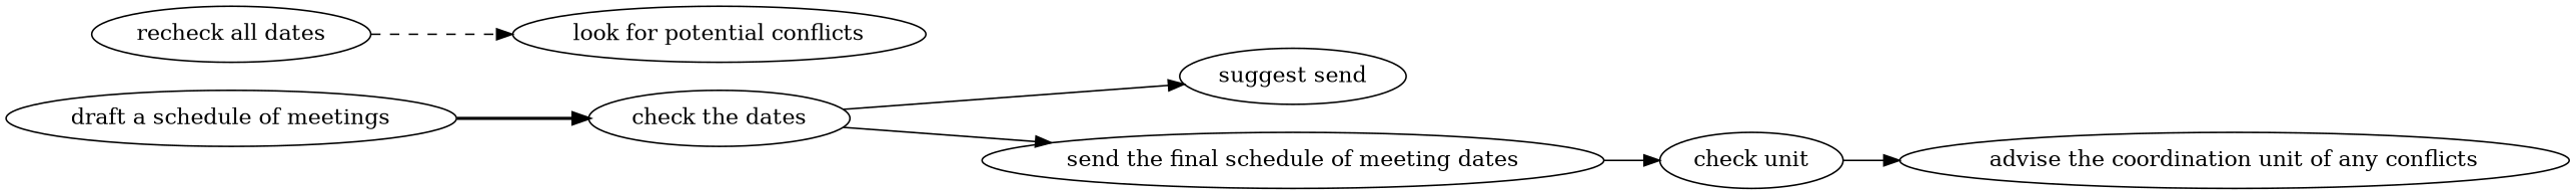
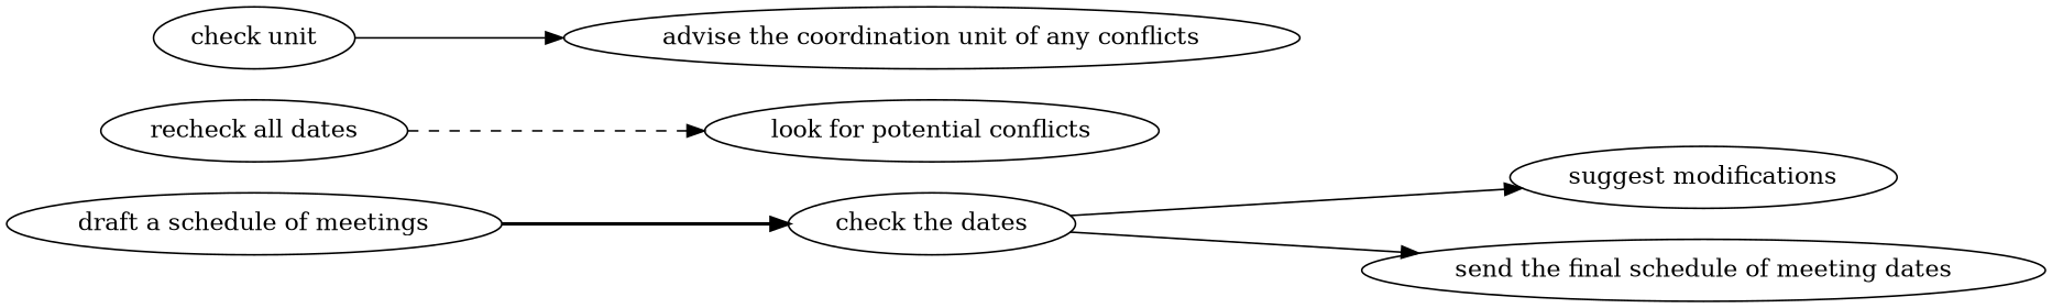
  strict digraph {
    rankdir=LR
    edge [attrs="{'type': 'flow', 'label': 'flow'}" style=solid]
    "draft a schedule of meetings" [attrs="{'type': 'Activity', 'label': 'draft a schedule of meetings'}"]
    "check the dates" [attrs="{'type': 'Activity', 'label': 'check the dates'}"]
-   "suggest modifications" [attrs="{'type': 'Activity', 'label': 'suggest modifications'}" label="suggest send"]
+   "suggest modifications" [attrs="{'type': 'Activity', 'label': 'suggest modifications'}"]
    "send the final schedule of meeting dates" [attrs="{'type': 'Activity', 'label': 'send the final schedule of meeting dates'}"]
    "recheck all dates" [attrs="{'type': 'Activity', 'label': 'recheck all dates'}"]
    "look for potential conflicts" [attrs="{'type': 'Activity', 'label': 'look for potential conflicts'}"]
    n7 [attrs="{'type': 'Activity', 'label': 'check diaries'}" label="check unit"]
    "advise the coordination unit of any conflicts" [attrs="{'type': 'Activity', 'label': 'advise the coordination unit of any conflicts'}"]
    "draft a schedule of meetings" -> "check the dates" [style=bold]
    "check the dates" -> "suggest modifications"
    "check the dates" -> "send the final schedule of meeting dates"
-   "send the final schedule of meeting dates" -> n7
    "recheck all dates" -> "look for potential conflicts" [style=dashed]
    n7 -> "advise the coordination unit of any conflicts"
  }
